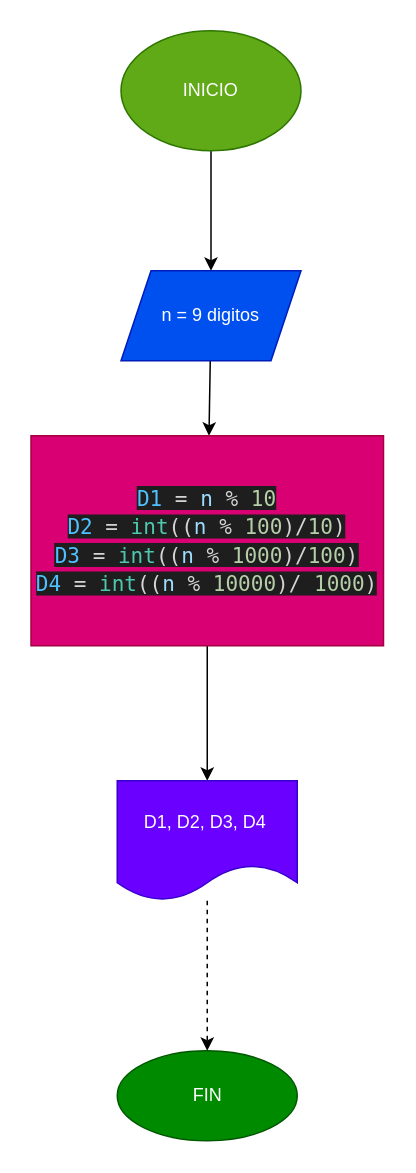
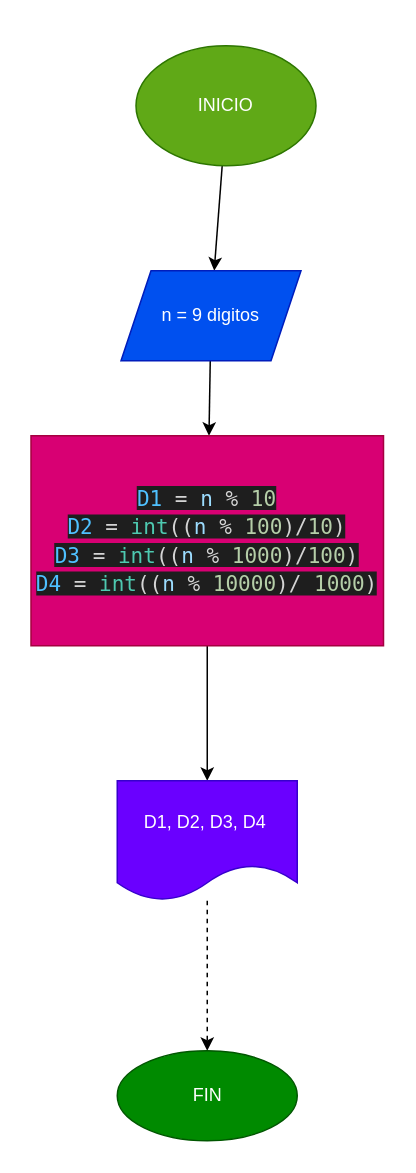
  <mxCell id="0" />
  <mxCell id="1" parent="0" />
  <mxCell id="2" value="" style="edgeStyle=none;html=1;" edge="1" parent="1" source="3" target="5"><mxGeometry relative="1" as="geometry" /></mxCell>
- <mxCell id="3" value="INICIO" style="ellipse;whiteSpace=wrap;html=1;fillColor=#60a917;fontColor=#ffffff;strokeColor=#2D7600;" vertex="1" parent="1"><mxGeometry x="80" y="20" width="120" height="80" as="geometry" /></mxCell>
+ <mxCell id="3" value="INICIO" style="ellipse;whiteSpace=wrap;html=1;fillColor=#60a917;fontColor=#ffffff;strokeColor=#2D7600;" vertex="1" parent="1"><mxGeometry x="90" y="30" width="120" height="80" as="geometry" /></mxCell>
  <mxCell id="4" value="" style="edgeStyle=none;html=1;" edge="1" parent="1" source="5" target="7"><mxGeometry relative="1" as="geometry" /></mxCell>
  <mxCell id="5" value="n = 9 digitos" style="shape=parallelogram;perimeter=parallelogramPerimeter;whiteSpace=wrap;html=1;fixedSize=1;fillColor=#0050ef;fontColor=#ffffff;strokeColor=#001DBC;" vertex="1" parent="1"><mxGeometry x="80" y="180" width="120" height="60" as="geometry" /></mxCell>
  <mxCell id="6" value="" style="edgeStyle=none;html=1;" edge="1" parent="1" source="7" target="9"><mxGeometry relative="1" as="geometry" /></mxCell>
  <mxCell id="7" value="&lt;div style=&quot;color: rgb(212 , 212 , 212) ; font-family: &amp;#34;droid sans mono&amp;#34; , &amp;#34;monospace&amp;#34; , monospace ; font-size: 14px ; line-height: 19px&quot;&gt;&lt;div&gt;&lt;span style=&quot;background-color: rgb(30 , 30 , 30)&quot;&gt;&lt;span style=&quot;color: rgb(79 , 193 , 255)&quot;&gt;D1&lt;/span&gt; = &lt;span style=&quot;color: rgb(156 , 220 , 254)&quot;&gt;n&lt;/span&gt; % &lt;span style=&quot;color: rgb(181 , 206 , 168)&quot;&gt;10&lt;/span&gt;&lt;/span&gt;&lt;/div&gt;&lt;div&gt;&lt;span style=&quot;background-color: rgb(30 , 30 , 30)&quot;&gt;&lt;span style=&quot;color: #4fc1ff&quot;&gt;D2&lt;/span&gt; = &lt;span style=&quot;color: #4ec9b0&quot;&gt;int&lt;/span&gt;((&lt;span style=&quot;color: #9cdcfe&quot;&gt;n&lt;/span&gt; % &lt;span style=&quot;color: #b5cea8&quot;&gt;100&lt;/span&gt;)/&lt;span style=&quot;color: #b5cea8&quot;&gt;10&lt;/span&gt;)&lt;/span&gt;&lt;/div&gt;&lt;div&gt;&lt;span style=&quot;background-color: rgb(30 , 30 , 30)&quot;&gt;&lt;span style=&quot;color: #4fc1ff&quot;&gt;D3&lt;/span&gt; = &lt;span style=&quot;color: #4ec9b0&quot;&gt;int&lt;/span&gt;((&lt;span style=&quot;color: #9cdcfe&quot;&gt;n&lt;/span&gt; % &lt;span style=&quot;color: #b5cea8&quot;&gt;1000&lt;/span&gt;)/&lt;span style=&quot;color: #b5cea8&quot;&gt;100&lt;/span&gt;)&lt;/span&gt;&lt;/div&gt;&lt;div&gt;&lt;span style=&quot;background-color: rgb(30 , 30 , 30)&quot;&gt;&lt;span style=&quot;color: rgb(79 , 193 , 255)&quot;&gt;D4&lt;/span&gt; = &lt;span style=&quot;color: rgb(78 , 201 , 176)&quot;&gt;int&lt;/span&gt;((&lt;span style=&quot;color: rgb(156 , 220 , 254)&quot;&gt;n&lt;/span&gt; % &lt;span style=&quot;color: rgb(181 , 206 , 168)&quot;&gt;10000&lt;/span&gt;)/ &lt;span style=&quot;color: rgb(181 , 206 , 168)&quot;&gt;1000&lt;/span&gt;)&lt;/span&gt;&lt;/div&gt;&lt;/div&gt;" style="whiteSpace=wrap;html=1;fillColor=#d80073;fontColor=#ffffff;strokeColor=#A50040;" vertex="1" parent="1"><mxGeometry x="20" y="290" width="235" height="140" as="geometry" /></mxCell>
  <mxCell id="8" value="" style="edgeStyle=none;html=1;dashed=1;" edge="1" parent="1" source="9" target="10"><mxGeometry relative="1" as="geometry" /></mxCell>
  <mxCell id="9" value="D1, D2, D3, D4&amp;nbsp;" style="shape=document;whiteSpace=wrap;html=1;boundedLbl=1;fillColor=#6a00ff;fontColor=#ffffff;strokeColor=#3700CC;" vertex="1" parent="1"><mxGeometry x="77.5" y="520" width="120" height="80" as="geometry" /></mxCell>
  <mxCell id="10" value="FIN" style="ellipse;whiteSpace=wrap;html=1;fillColor=#008a00;fontColor=#ffffff;strokeColor=#005700;" vertex="1" parent="1"><mxGeometry x="77.5" y="700" width="120" height="60" as="geometry" /></mxCell>
